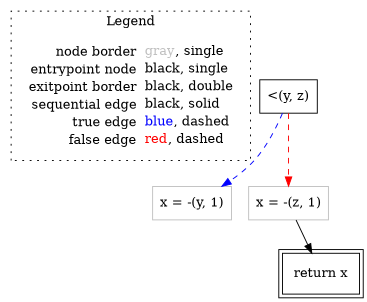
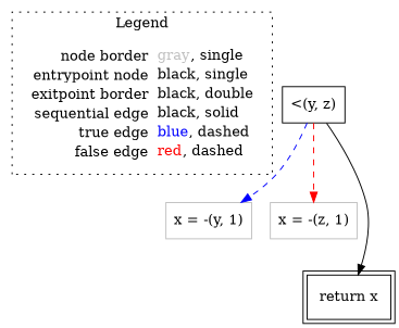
  digraph {
    node [shape=rect color=black]
    edge [style=dashed]
    n1 [label=<<table border="0" cellpadding="2" cellspacing="0" cellborder="0"><tr><td align="right">node border&nbsp;</td><td align="left"><font color="gray">gray</font>, single</td></tr><tr><td align="right">entrypoint node&nbsp;</td><td align="left"><font color="black">black</font>, single</td></tr><tr><td align="right">exitpoint border&nbsp;</td><td align="left"><font color="black">black</font>, double</td></tr><tr><td align="right">sequential edge&nbsp;</td><td align="left"><font color="black">black</font>, solid</td></tr><tr><td align="right">true edge&nbsp;</td><td align="left"><font color="blue">blue</font>, dashed</td></tr><tr><td align="right">false edge&nbsp;</td><td align="left"><font color="red">red</font>, dashed</td></tr></table>> shape=plaintext color=""]
    n2 [label=<&lt;(y, z)>]
    n3 [color=gray label=<x = -(y, 1)>]
    n4 [color=gray label=<x = -(z, 1)>]
    n5 [label=<return x> peripheries=2]
    subgraph cluster_1 {
      label=Legend
      style=dotted
      n1
    }
    n2 -> n3 [color=blue]
    n2 -> n4 [color=red]
-   n4 -> n5 [color=black style=""]
+   n2 -> n5 [color=black style=""]
  }
